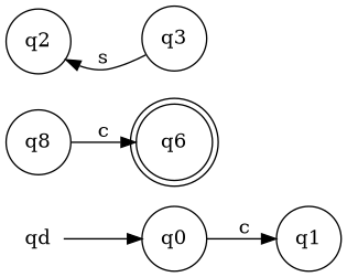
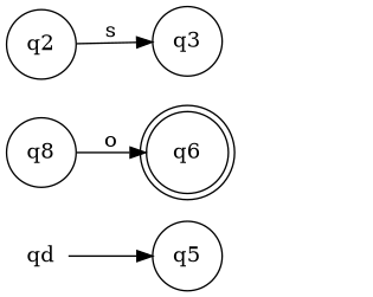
  strict digraph {
    rankdir=LR
    node [shape=circle]
    qd [height=0 shape=none width=0]
-   q0 [height=0.5 width=0.5]
-   q1 [height=0.5 width=0.5]
+   q0 [height=0.5 width=0.5 label=q5]
    q6 [height=0.5 shape=doublecircle width=0.5]
    q2 [height=0.5 width=0.5]
    q3 [height=0.5 width=0.5]
    n7 [height=0.5 label=q8 width=0.5]
    qd -> q0
-   q0 -> q1 [label=c]
-   q3 -> q2 [label=s]
-   n7 -> q6 [label=c]
+   q2 -> q3 [label=s]
+   n7 -> q6 [label=o]
  }
